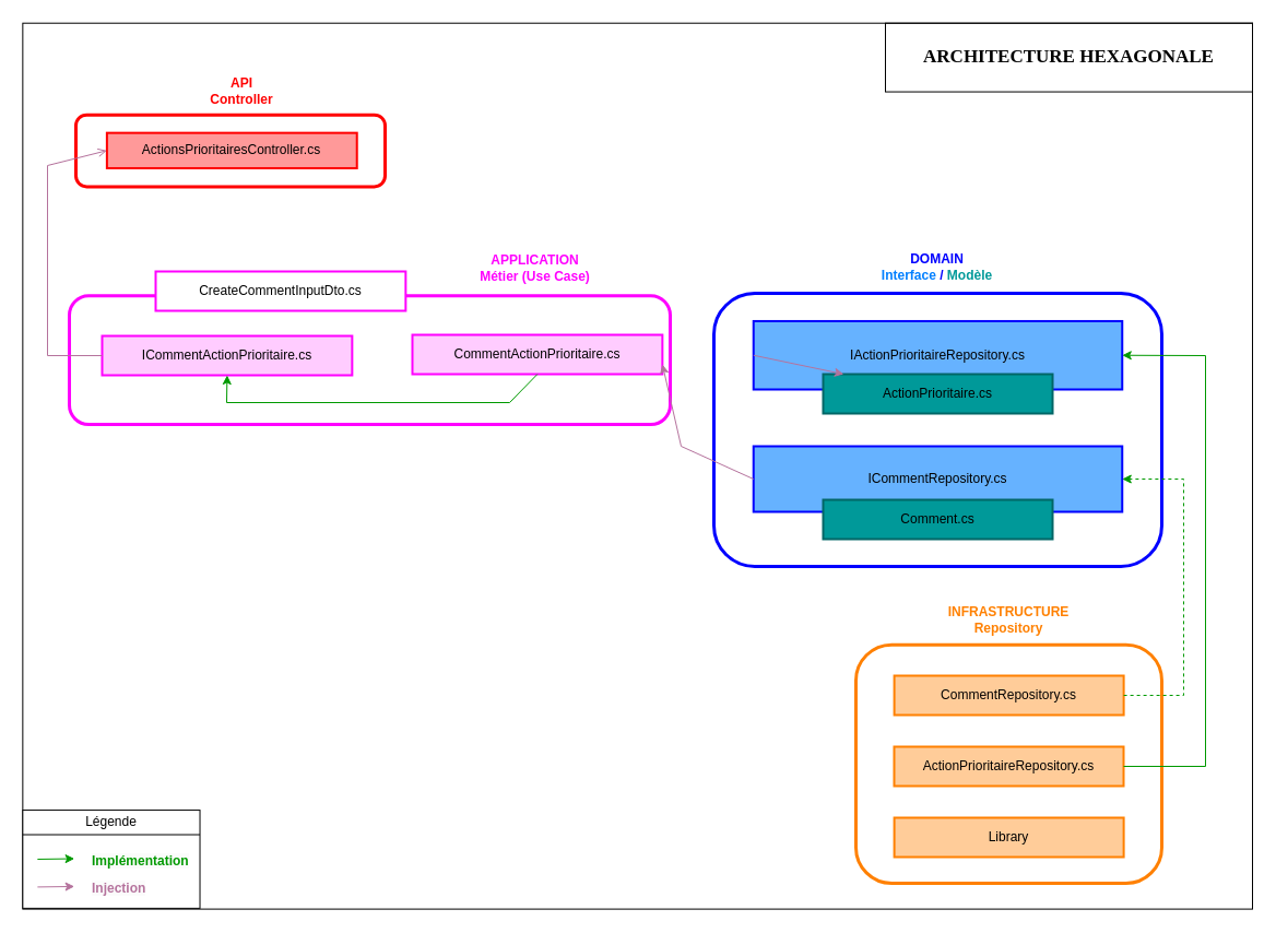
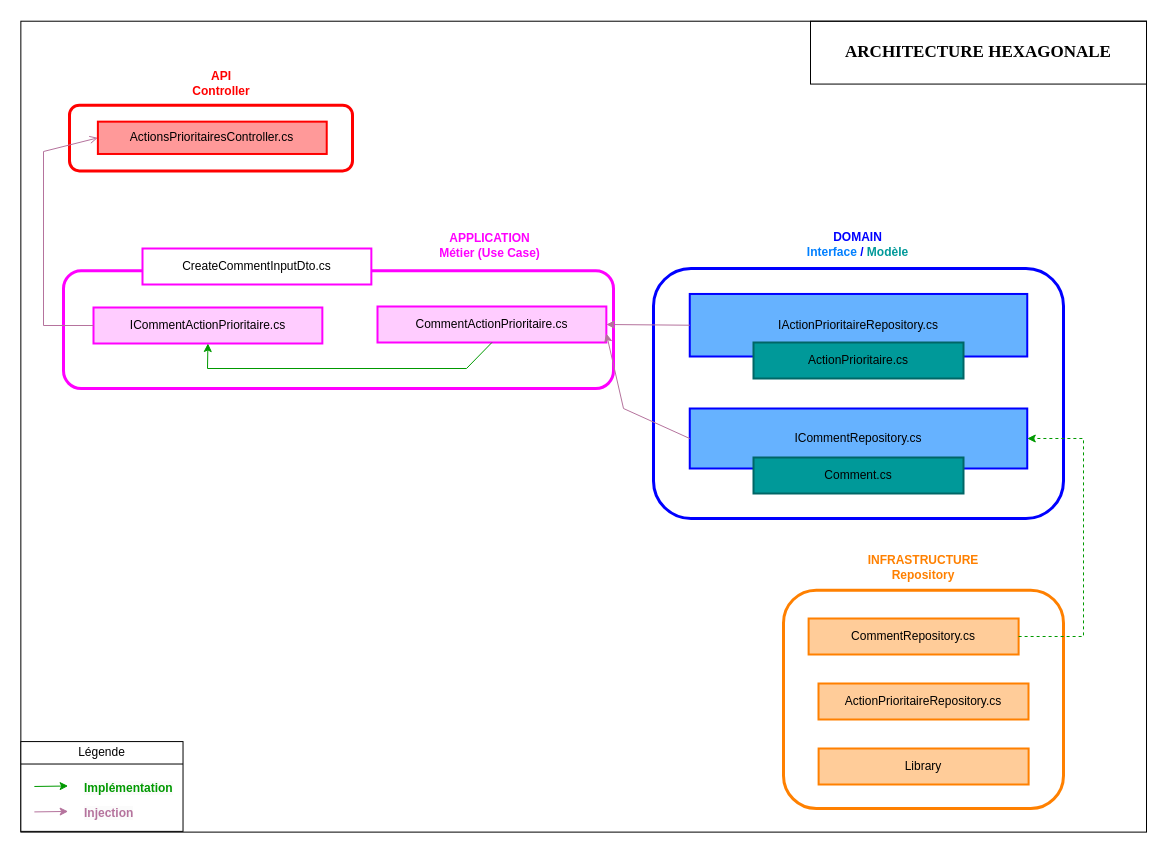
  <mxCell id="0" />
  <mxCell id="1" parent="0" />
  <mxCell id="2" value="" style="group" parent="1" vertex="1" connectable="0"><mxGeometry x="63" y="85.71" width="1077" height="744.901" as="geometry" /></mxCell>
  <mxCell id="3" value="" style="group" parent="2" vertex="1" connectable="0"><mxGeometry x="6" y="-20.099" width="1077" height="766" as="geometry" /></mxCell>
  <mxCell id="4" value="" style="rounded=0;whiteSpace=wrap;html=1;" parent="3" vertex="1"><mxGeometry x="-48.65" y="-44.9" width="1125.65" height="810.9" as="geometry" /></mxCell>
  <mxCell id="5" value="" style="group;strokeColor=#FF0000;strokeWidth=3;container=0;rounded=1;" parent="3" vertex="1" connectable="0"><mxGeometry y="39.05" width="283" height="65.76" as="geometry" /></mxCell>
  <mxCell id="6" value="&lt;b&gt;&lt;font color=&quot;#ff0000&quot;&gt;API&lt;br&gt;Controller&lt;/font&gt;&lt;/b&gt;" style="text;html=1;align=center;verticalAlign=middle;whiteSpace=wrap;rounded=0;container=0;" parent="3" vertex="1"><mxGeometry x="113.518" width="75.678" height="35.073" as="geometry" /></mxCell>
  <mxCell id="7" value="&lt;font face=&quot;Helvetica&quot;&gt;ActionsPrioritairesController.cs&lt;/font&gt;" style="rounded=0;whiteSpace=wrap;html=1;strokeWidth=2;strokeColor=#FF0000;fillColor=#FF9999;container=0;" parent="3" vertex="1"><mxGeometry x="28.379" y="55.543" width="228.846" height="32.328" as="geometry" /></mxCell>
  <mxCell id="8" value="" style="group" parent="3" vertex="1" connectable="0"><mxGeometry x="-48.65" y="675.47" width="162.167" height="89.801" as="geometry" /></mxCell>
  <mxCell id="9" value="" style="rounded=0;whiteSpace=wrap;html=1;" parent="8" vertex="1"><mxGeometry width="162.167" height="89.801" as="geometry" /></mxCell>
  <mxCell id="10" value="Légende" style="text;html=1;align=center;verticalAlign=middle;whiteSpace=wrap;rounded=0;" parent="8" vertex="1"><mxGeometry x="60.812" y="-3.592" width="40.542" height="29.934" as="geometry" /></mxCell>
  <mxCell id="11" value="" style="endArrow=none;html=1;rounded=0;exitX=0;exitY=0.25;exitDx=0;exitDy=0;entryX=1;entryY=0.25;entryDx=0;entryDy=0;" parent="8" source="9" target="9" edge="1"><mxGeometry width="50" height="50" relative="1" as="geometry"><mxPoint x="405.417" y="-229.491" as="sourcePoint" /><mxPoint x="439.201" y="-279.38" as="targetPoint" /></mxGeometry></mxCell>
  <mxCell id="12" value="" style="endArrow=classic;html=1;rounded=0;strokeColor=#009900;" parent="8" edge="1"><mxGeometry width="50" height="50" relative="1" as="geometry"><mxPoint x="13.514" y="44.9" as="sourcePoint" /><mxPoint x="47.299" y="44.402" as="targetPoint" /></mxGeometry></mxCell>
  <mxCell id="13" value="&lt;span style=&quot;font-family: Helvetica; font-size: 12px; font-style: normal; font-variant-ligatures: normal; font-variant-caps: normal; font-weight: 700; letter-spacing: normal; orphans: 2; text-align: center; text-indent: 0px; text-transform: none; widows: 2; word-spacing: 0px; -webkit-text-stroke-width: 0px; white-space: normal; background-color: rgb(251, 251, 251); text-decoration-thickness: initial; text-decoration-style: initial; text-decoration-color: initial; float: none; display: inline !important;&quot;&gt;&lt;font color=&quot;#009900&quot;&gt;Implémentation&lt;/font&gt;&lt;/span&gt;" style="text;whiteSpace=wrap;html=1;" parent="8" vertex="1"><mxGeometry x="61.488" y="32.727" width="47.299" height="29.934" as="geometry" /></mxCell>
  <mxCell id="14" value="" style="endArrow=classic;html=1;rounded=0;strokeColor=#B5739D;" parent="8" edge="1"><mxGeometry width="50" height="50" relative="1" as="geometry"><mxPoint x="13.514" y="70.344" as="sourcePoint" /><mxPoint x="47.299" y="69.845" as="targetPoint" /></mxGeometry></mxCell>
  <mxCell id="15" value="&lt;span style=&quot;font-family: Helvetica; font-size: 12px; font-style: normal; font-variant-ligatures: normal; font-variant-caps: normal; font-weight: 700; letter-spacing: normal; orphans: 2; text-align: center; text-indent: 0px; text-transform: none; widows: 2; word-spacing: 0px; -webkit-text-stroke-width: 0px; white-space: normal; background-color: rgb(251, 251, 251); text-decoration-thickness: initial; text-decoration-style: initial; text-decoration-color: initial; float: none; display: inline !important;&quot;&gt;&lt;font color=&quot;#b5739d&quot;&gt;Injection&lt;/font&gt;&lt;/span&gt;" style="text;whiteSpace=wrap;html=1;" parent="8" vertex="1"><mxGeometry x="61.488" y="57.672" width="40.542" height="19.956" as="geometry" /></mxCell>
  <mxCell id="16" value="" style="group;strokeWidth=2;" parent="1" vertex="1" connectable="0"><mxGeometry x="633" y="218" width="450" height="360" as="geometry" /></mxCell>
  <mxCell id="17" value="" style="rounded=1;whiteSpace=wrap;html=1;strokeWidth=3;strokeColor=#0000FF;" parent="16" vertex="1"><mxGeometry x="20" y="50" width="410" height="250" as="geometry" /></mxCell>
  <mxCell id="18" value="&lt;b&gt;&lt;font color=&quot;#0000ff&quot;&gt;DOMAIN&lt;/font&gt;&lt;br&gt;&lt;font color=&quot;#007fff&quot;&gt;Interface&lt;/font&gt;&lt;font color=&quot;#67ab9f&quot;&gt;&amp;nbsp;&lt;/font&gt;&lt;font color=&quot;#0000ff&quot;&gt;/&amp;nbsp;&lt;/font&gt;&lt;font color=&quot;#009999&quot;&gt;Modèle&lt;/font&gt;&lt;/b&gt;" style="text;html=1;align=center;verticalAlign=middle;whiteSpace=wrap;rounded=0;" parent="16" vertex="1"><mxGeometry x="46.252" y="-9.286" width="357.496" height="70.282" as="geometry" /></mxCell>
  <mxCell id="19" value="IActionPrioritaireRepository.cs" style="rounded=0;whiteSpace=wrap;html=1;strokeColor=#0000FF;strokeWidth=2;fillColor=#66B2FF;" parent="16" vertex="1"><mxGeometry x="56.25" y="75.46" width="337.5" height="62.54" as="geometry" /></mxCell>
  <mxCell id="20" value="ICommentRepository.cs" style="rounded=0;whiteSpace=wrap;html=1;strokeWidth=2;strokeColor=#0000FF;fillColor=#66B2FF;" parent="16" vertex="1"><mxGeometry x="56.25" y="190" width="337.5" height="60" as="geometry" /></mxCell>
  <mxCell id="21" value="Comment.cs" style="rounded=0;whiteSpace=wrap;html=1;strokeWidth=2;strokeColor=#006666;fillColor=#009999;" parent="16" vertex="1"><mxGeometry x="120" y="239" width="210" height="36" as="geometry" /></mxCell>
  <mxCell id="22" value="ActionPrioritaire.cs" style="rounded=0;whiteSpace=wrap;html=1;strokeColor=#006666;fillColor=#009999;strokeWidth=2;" parent="16" vertex="1"><mxGeometry x="120" y="124" width="210" height="36" as="geometry" /></mxCell>
  <mxCell id="23" value="" style="group" parent="1" vertex="1" connectable="0"><mxGeometry x="783" y="548" width="280" height="260" as="geometry" /></mxCell>
  <mxCell id="24" value="" style="rounded=1;whiteSpace=wrap;html=1;strokeWidth=3;strokeColor=#FF8000;" parent="23" vertex="1"><mxGeometry y="41.67" width="280" height="218.33" as="geometry" /></mxCell>
  <mxCell id="25" value="&lt;font color=&quot;#ff8000&quot;&gt;&lt;b&gt;INFRASTRUCTURE&lt;br&gt;Repository&lt;/b&gt;&lt;/font&gt;" style="text;html=1;align=center;verticalAlign=middle;whiteSpace=wrap;rounded=0;" parent="23" vertex="1"><mxGeometry x="38.89" y="-7" width="202.22" height="51.67" as="geometry" /></mxCell>
  <mxCell id="26" value="ActionPrioritaireRepository.cs" style="rounded=0;whiteSpace=wrap;html=1;strokeWidth=2;strokeColor=#FF8000;fillColor=#FFCC99;" parent="23" vertex="1"><mxGeometry x="35.0" y="135" width="210" height="36" as="geometry" /></mxCell>
- <mxCell id="27" value="CommentRepository.cs" style="rounded=0;whiteSpace=wrap;html=1;strokeWidth=2;strokeColor=#FF8000;fillColor=#FFCC99;" parent="23" vertex="1"><mxGeometry x="35.11" y="70" width="210" height="36" as="geometry" /></mxCell>
+ <mxCell id="27" value="CommentRepository.cs" style="rounded=0;whiteSpace=wrap;html=1;strokeWidth=2;strokeColor=#FF8000;fillColor=#FFCC99;" parent="23" vertex="1"><mxGeometry x="25.11" y="70" width="210" height="36" as="geometry" /></mxCell>
  <mxCell id="28" value="Library" style="rounded=0;whiteSpace=wrap;html=1;strokeWidth=2;strokeColor=#FF8000;fillColor=#FFCC99;" parent="23" vertex="1"><mxGeometry x="35.11" y="200" width="210" height="36" as="geometry" /></mxCell>
  <mxCell id="29" value="" style="group;fontStyle=1;fontSize=13;" parent="1" vertex="1" connectable="0"><mxGeometry x="63" y="198.002" width="600" height="509.998" as="geometry" /></mxCell>
  <mxCell id="30" value="&lt;b&gt;&lt;font color=&quot;#ff00ff&quot;&gt;APPLICATION&lt;br&gt;Métier (Use Case)&lt;/font&gt;&lt;/b&gt;" style="text;html=1;align=center;verticalAlign=middle;whiteSpace=wrap;rounded=0;container=0;" parent="29" vertex="1"><mxGeometry x="280.001" width="292.976" height="94.945" as="geometry" /></mxCell>
  <mxCell id="31" value="" style="rounded=1;whiteSpace=wrap;html=1;strokeWidth=3;strokeColor=#FF00FF;container=0;" parent="29" vertex="1"><mxGeometry y="72.3" width="550" height="117.7" as="geometry" /></mxCell>
  <mxCell id="32" value="CommentActionPrioritaire.cs" style="rounded=0;whiteSpace=wrap;html=1;container=0;strokeWidth=2;strokeColor=#FF00FF;fillColor=#FFCCFF;" parent="29" vertex="1"><mxGeometry x="313.996" y="107.998" width="228.846" height="36" as="geometry" /></mxCell>
  <mxCell id="33" value="ICommentActionPrioritaire.cs" style="rounded=0;whiteSpace=wrap;html=1;container=0;strokeWidth=2;strokeColor=#FF00FF;fillColor=#FFCCFF;" parent="29" vertex="1"><mxGeometry x="30.003" y="108.998" width="228.846" height="36" as="geometry" /></mxCell>
  <mxCell id="34" value="" style="endArrow=classic;html=1;rounded=0;exitX=0.5;exitY=1;exitDx=0;exitDy=0;entryX=0.5;entryY=1;entryDx=0;entryDy=0;strokeColor=#009900;" parent="29" source="32" target="33" edge="1"><mxGeometry width="50" height="50" relative="1" as="geometry"><mxPoint x="550" y="179.998" as="sourcePoint" /><mxPoint x="600" y="129.998" as="targetPoint" /><Array as="points"><mxPoint x="403" y="169.998" /><mxPoint x="144" y="169.998" /></Array></mxGeometry></mxCell>
  <mxCell id="35" value="CreateCommentInputDto.cs" style="rounded=0;whiteSpace=wrap;html=1;container=0;strokeWidth=2;strokeColor=#FF00FF;" parent="29" vertex="1"><mxGeometry x="79.003" y="49.998" width="228.846" height="36" as="geometry" /></mxCell>
  <mxCell id="36" value="" style="endArrow=open;html=1;rounded=0;exitX=0;exitY=0.5;exitDx=0;exitDy=0;entryX=0;entryY=0.5;entryDx=0;entryDy=0;strokeColor=#B5739D;" parent="1" source="33" target="7" edge="1"><mxGeometry width="50" height="50" relative="1" as="geometry"><mxPoint x="653" y="388" as="sourcePoint" /><mxPoint x="93" y="108" as="targetPoint" /><Array as="points"><mxPoint x="43" y="325" /><mxPoint x="43" y="151" /></Array></mxGeometry></mxCell>
  <mxCell id="37" value="" style="endArrow=classic;html=1;rounded=0;exitX=1;exitY=0.5;exitDx=0;exitDy=0;entryX=1;entryY=0.5;entryDx=0;entryDy=0;strokeColor=#009900;dashed=1;" parent="1" source="27" target="20" edge="1"><mxGeometry width="50" height="50" relative="1" as="geometry"><mxPoint x="613" y="378" as="sourcePoint" /><mxPoint x="663" y="328" as="targetPoint" /><Array as="points"><mxPoint x="1083" y="636" /><mxPoint x="1083" y="438" /></Array></mxGeometry></mxCell>
- <mxCell id="38" value="" style="endArrow=classic;html=1;rounded=0;exitX=0;exitY=0.5;exitDx=0;exitDy=0;strokeColor=#B5739D;" parent="1" source="19" target="22" edge="1"><mxGeometry width="50" height="50" relative="1" as="geometry"><mxPoint x="733" y="378" as="sourcePoint" /><mxPoint x="783" y="328" as="targetPoint" /></mxGeometry></mxCell>
+ <mxCell id="38" value="" style="endArrow=classic;html=1;rounded=0;exitX=0;exitY=0.5;exitDx=0;exitDy=0;entryX=1;entryY=0.5;entryDx=0;entryDy=0;strokeColor=#B5739D;" parent="1" source="19" target="32" edge="1"><mxGeometry width="50" height="50" relative="1" as="geometry"><mxPoint x="733" y="378" as="sourcePoint" /><mxPoint x="783" y="328" as="targetPoint" /></mxGeometry></mxCell>
  <mxCell id="39" value="" style="endArrow=classic;html=1;rounded=0;exitX=0;exitY=0.5;exitDx=0;exitDy=0;entryX=1;entryY=0.75;entryDx=0;entryDy=0;strokeColor=#B5739D;" parent="1" source="20" target="32" edge="1"><mxGeometry width="50" height="50" relative="1" as="geometry"><mxPoint x="733" y="378" as="sourcePoint" /><mxPoint x="783" y="328" as="targetPoint" /><Array as="points"><mxPoint x="623" y="408" /></Array></mxGeometry></mxCell>
- <mxCell id="40" value="" style="endArrow=classic;html=1;rounded=0;exitX=1;exitY=0.5;exitDx=0;exitDy=0;entryX=1;entryY=0.5;entryDx=0;entryDy=0;strokeColor=#009900;" parent="1" source="26" target="19" edge="1"><mxGeometry width="50" height="50" relative="1" as="geometry"><mxPoint x="733" y="708" as="sourcePoint" /><mxPoint x="783" y="658" as="targetPoint" /><Array as="points"><mxPoint x="1103" y="701" /><mxPoint x="1103" y="325" /></Array></mxGeometry></mxCell>
  <mxCell id="41" value="&lt;font face=&quot;Georgia&quot; style=&quot;font-size: 17px;&quot;&gt;&lt;b style=&quot;&quot;&gt;ARCHITECTURE HEXAGONALE&lt;/b&gt;&lt;/font&gt;" style="text;html=1;align=center;verticalAlign=middle;whiteSpace=wrap;rounded=0;fillColor=none;strokeColor=default;gradientColor=none;strokeWidth=1;glass=0;shadow=0;" parent="1" vertex="1"><mxGeometry x="810" y="20.71" width="336" height="62.86" as="geometry" /></mxCell>
